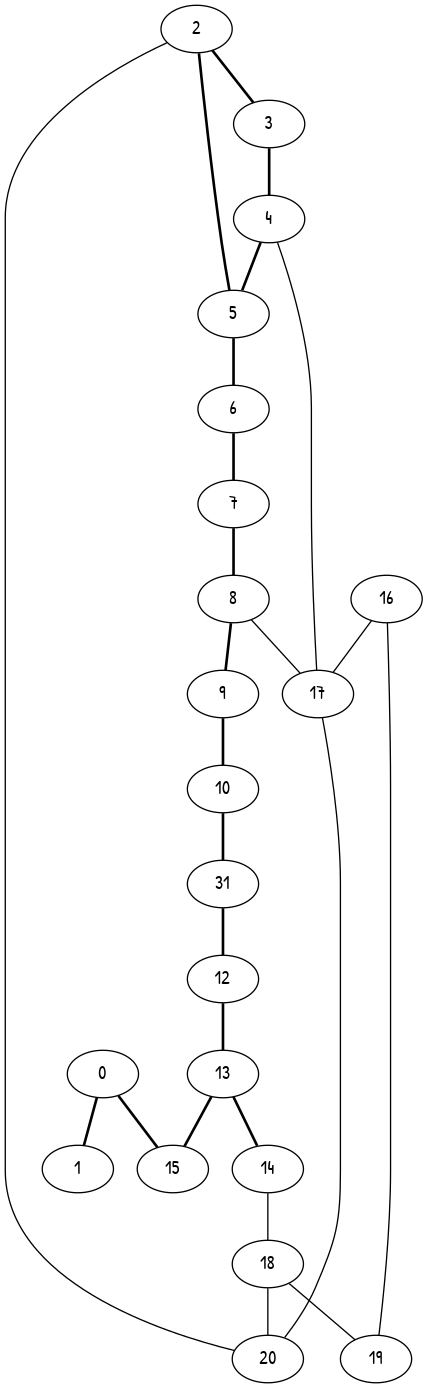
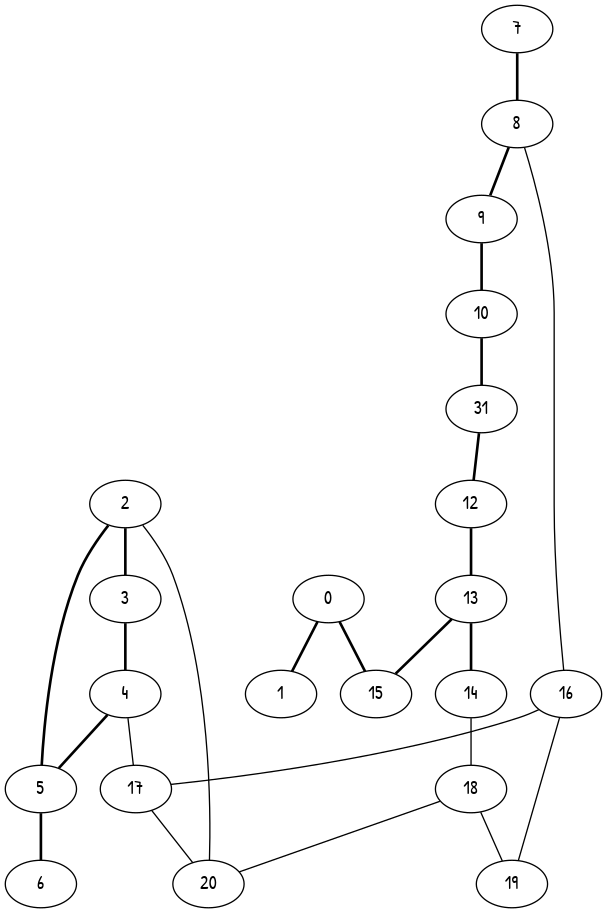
  graph {
    fontname="Patrick Hand"
    node [fontname="Patrick Hand"]
    edge [fontname="Patrick Hand" style=bold]
    0
    1
    15
    2
    3
    20
    4
    5
    17
    6
    7
    8
    9
    16
    10
    19
    n17 [label=31]
    12
    13
    14
    18
    0 -- 1
    0 -- 15
    2 -- 3
    2 -- 20 [style=""]
    3 -- 4
    4 -- 5
    4 -- 17 [style=""]
    5 -- 2
    5 -- 6
    17 -- 20 [style=""]
-   6 -- 7
    7 -- 8
    8 -- 9
-   8 -- 17 [style=""]
+   8 -- 16 [style=""]
    9 -- 10
    16 -- 17 [style=""]
    16 -- 19 [style=""]
    10 -- n17
    n17 -- 12
    12 -- 13
    13 -- 15
    13 -- 14
    14 -- 18 [style=""]
    18 -- 20 [style=""]
    18 -- 19 [style=""]
  }
